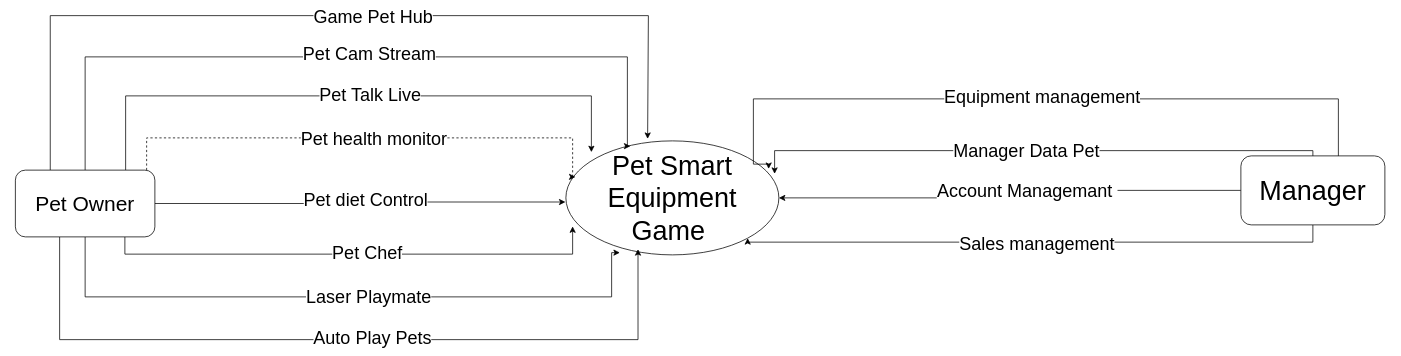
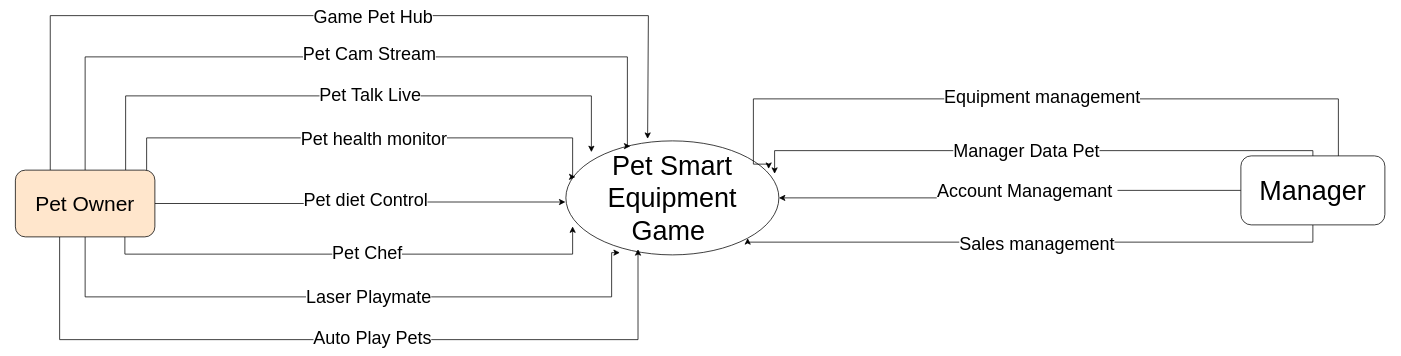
  <mxCell id="0" />
  <mxCell id="1" parent="0" />
  <mxCell id="2" value="&lt;font style=&quot;font-size: 36px;&quot;&gt;Pet Smart Equipment Game&amp;nbsp;&lt;/font&gt;" style="ellipse;whiteSpace=wrap;html=1;" vertex="1" parent="1"><mxGeometry x="754" y="187" width="284" height="152" as="geometry" /></mxCell>
  <mxCell id="3" style="edgeStyle=orthogonalEdgeStyle;rounded=0;orthogonalLoop=1;jettySize=auto;html=1;" edge="1" parent="1" source="20"><mxGeometry relative="1" as="geometry"><mxPoint x="753.4" y="268.5" as="targetPoint" /><Array as="points"><mxPoint x="497" y="271" /><mxPoint x="753" y="269" /></Array></mxGeometry></mxCell>
  <mxCell id="4" value="Text" style="edgeLabel;html=1;align=center;verticalAlign=middle;resizable=0;points=[];" vertex="1" connectable="0" parent="3"><mxGeometry x="0.141" y="1" relative="1" as="geometry"><mxPoint x="-1" as="offset" /></mxGeometry></mxCell>
  <mxCell id="5" value="&lt;font style=&quot;font-size: 24px;&quot;&gt;Pet diet Control&lt;/font&gt;" style="edgeLabel;html=1;align=center;verticalAlign=middle;resizable=0;points=[];" vertex="1" connectable="0" parent="3"><mxGeometry x="-0.07" y="3" relative="1" as="geometry"><mxPoint x="25" y="-2" as="offset" /></mxGeometry></mxCell>
  <mxCell id="6" style="edgeStyle=orthogonalEdgeStyle;rounded=0;orthogonalLoop=1;jettySize=auto;html=1;" edge="1" parent="1" source="20"><mxGeometry relative="1" as="geometry"><mxPoint x="788" y="202" as="targetPoint" /><Array as="points"><mxPoint x="167" y="127" /><mxPoint x="788" y="127" /></Array></mxGeometry></mxCell>
  <mxCell id="7" value="&lt;span style=&quot;font-size: 24px;&quot;&gt;Pet Talk Live&lt;/span&gt;" style="edgeLabel;html=1;align=center;verticalAlign=middle;resizable=0;points=[];" vertex="1" connectable="0" parent="6"><mxGeometry x="0.022" y="2" relative="1" as="geometry"><mxPoint x="18" as="offset" /></mxGeometry></mxCell>
  <mxCell id="8" style="edgeStyle=orthogonalEdgeStyle;rounded=0;orthogonalLoop=1;jettySize=auto;html=1;" edge="1" parent="1" source="20"><mxGeometry relative="1" as="geometry"><mxPoint x="826" y="336" as="targetPoint" /><Array as="points"><mxPoint x="113" y="395" /><mxPoint x="815" y="395" /></Array></mxGeometry></mxCell>
  <mxCell id="9" value="&lt;font style=&quot;font-size: 24px;&quot;&gt;Laser Playmate&lt;/font&gt;" style="edgeLabel;html=1;align=center;verticalAlign=middle;resizable=0;points=[];" vertex="1" connectable="0" parent="8"><mxGeometry x="0.026" y="1" relative="1" as="geometry"><mxPoint x="20" as="offset" /></mxGeometry></mxCell>
  <mxCell id="10" style="edgeStyle=orthogonalEdgeStyle;rounded=0;orthogonalLoop=1;jettySize=auto;html=1;" edge="1" parent="1"><mxGeometry relative="1" as="geometry"><mxPoint x="763" y="301" as="targetPoint" /><mxPoint x="113" y="307" as="sourcePoint" /><Array as="points"><mxPoint x="166" y="307" /><mxPoint x="166" y="338" /><mxPoint x="763" y="338" /></Array></mxGeometry></mxCell>
  <mxCell id="11" value="&lt;font style=&quot;font-size: 24px;&quot;&gt;Pet Chef&lt;/font&gt;" style="edgeLabel;html=1;align=center;verticalAlign=middle;resizable=0;points=[];" vertex="1" connectable="0" parent="10"><mxGeometry x="0.135" y="-5" relative="1" as="geometry"><mxPoint x="-1" y="-7" as="offset" /></mxGeometry></mxCell>
- <mxCell id="12" style="edgeStyle=orthogonalEdgeStyle;rounded=0;orthogonalLoop=1;jettySize=auto;html=1;entryX=0.045;entryY=0.316;entryDx=0;entryDy=0;entryPerimeter=0;dashed=1;" edge="1" parent="1" source="20" target="2"><mxGeometry relative="1" as="geometry"><Array as="points"><mxPoint x="195" y="183" /><mxPoint x="763" y="183" /></Array></mxGeometry></mxCell>
+ <mxCell id="12" style="edgeStyle=orthogonalEdgeStyle;rounded=0;orthogonalLoop=1;jettySize=auto;html=1;entryX=0.045;entryY=0.316;entryDx=0;entryDy=0;entryPerimeter=0;" edge="1" parent="1" source="20" target="2"><mxGeometry relative="1" as="geometry"><Array as="points"><mxPoint x="195" y="183" /><mxPoint x="763" y="183" /></Array></mxGeometry></mxCell>
  <mxCell id="13" value="&lt;font style=&quot;font-size: 24px;&quot;&gt;Pet health monitor&lt;/font&gt;" style="edgeLabel;html=1;align=center;verticalAlign=middle;resizable=0;points=[];" vertex="1" connectable="0" parent="12"><mxGeometry x="0.034" y="-1" relative="1" as="geometry"><mxPoint as="offset" /></mxGeometry></mxCell>
  <mxCell id="14" style="edgeStyle=orthogonalEdgeStyle;rounded=0;orthogonalLoop=1;jettySize=auto;html=1;" edge="1" parent="1" source="20"><mxGeometry relative="1" as="geometry"><mxPoint x="840" y="194" as="targetPoint" /><Array as="points"><mxPoint x="113" y="75" /><mxPoint x="836" y="75" /></Array></mxGeometry></mxCell>
  <mxCell id="15" value="&lt;font style=&quot;font-size: 24px;&quot;&gt;Pet Cam Stream&lt;/font&gt;" style="edgeLabel;html=1;align=center;verticalAlign=middle;resizable=0;points=[];" vertex="1" connectable="0" parent="14"><mxGeometry x="0.063" y="-3" relative="1" as="geometry"><mxPoint x="-1" y="-7" as="offset" /></mxGeometry></mxCell>
  <mxCell id="16" style="edgeStyle=orthogonalEdgeStyle;rounded=0;orthogonalLoop=1;jettySize=auto;html=1;" edge="1" parent="1" source="20"><mxGeometry relative="1" as="geometry"><mxPoint x="850.182" y="331.455" as="targetPoint" /><Array as="points"><mxPoint x="79" y="452" /><mxPoint x="850" y="452" /></Array></mxGeometry></mxCell>
  <mxCell id="17" value="&lt;font style=&quot;font-size: 24px;&quot;&gt;Auto Play Pets&lt;/font&gt;" style="edgeLabel;html=1;align=center;verticalAlign=middle;resizable=0;points=[];" vertex="1" connectable="0" parent="16"><mxGeometry x="0.075" y="3" relative="1" as="geometry"><mxPoint as="offset" /></mxGeometry></mxCell>
  <mxCell id="18" style="edgeStyle=orthogonalEdgeStyle;rounded=0;orthogonalLoop=1;jettySize=auto;html=1;exitX=0.25;exitY=0;exitDx=0;exitDy=0;" edge="1" parent="1" source="20"><mxGeometry relative="1" as="geometry"><mxPoint x="863" y="184.333" as="targetPoint" /><Array as="points"><mxPoint x="67" y="20" /><mxPoint x="864" y="20" /><mxPoint x="864" y="184" /></Array></mxGeometry></mxCell>
  <mxCell id="19" value="&lt;font style=&quot;font-size: 24px;&quot;&gt;Game Pet Hub&lt;/font&gt;" style="edgeLabel;html=1;align=center;verticalAlign=middle;resizable=0;points=[];" vertex="1" connectable="0" parent="18"><mxGeometry x="0.086" y="-2" relative="1" as="geometry"><mxPoint x="2" y="-1" as="offset" /></mxGeometry></mxCell>
- <mxCell id="20" value="&lt;span style=&quot;font-size: 28px;&quot;&gt;Pet Owner&lt;/span&gt;" style="rounded=1;whiteSpace=wrap;html=1;" vertex="1" parent="1"><mxGeometry x="20" y="226" width="186" height="89" as="geometry" /></mxCell>
+ <mxCell id="20" value="&lt;span style=&quot;font-size: 28px;&quot;&gt;Pet Owner&lt;/span&gt;" style="rounded=1;whiteSpace=wrap;html=1;fillColor=#ffe6cc;" vertex="1" parent="1"><mxGeometry x="20" y="226" width="186" height="89" as="geometry" /></mxCell>
  <mxCell id="21" style="edgeStyle=orthogonalEdgeStyle;rounded=0;orthogonalLoop=1;jettySize=auto;html=1;entryX=1;entryY=0.5;entryDx=0;entryDy=0;" edge="1" parent="1" source="29" target="2"><mxGeometry relative="1" as="geometry"><mxPoint x="1056" y="263" as="targetPoint" /></mxGeometry></mxCell>
  <mxCell id="22" value="&lt;font style=&quot;font-size: 24px;&quot;&gt;Account Managemant&amp;nbsp;&lt;/font&gt;" style="edgeLabel;html=1;align=center;verticalAlign=middle;resizable=0;points=[];" vertex="1" connectable="0" parent="21"><mxGeometry x="-0.084" y="1" relative="1" as="geometry"><mxPoint x="1" y="-1" as="offset" /></mxGeometry></mxCell>
  <mxCell id="23" style="edgeStyle=orthogonalEdgeStyle;rounded=0;orthogonalLoop=1;jettySize=auto;html=1;entryX=0.952;entryY=0.246;entryDx=0;entryDy=0;entryPerimeter=0;" edge="1" parent="1" source="29" target="2"><mxGeometry relative="1" as="geometry"><Array as="points"><mxPoint x="1784" y="131" /><mxPoint x="1004" y="131" /><mxPoint x="1004" y="218" /><mxPoint x="1024" y="218" /></Array></mxGeometry></mxCell>
  <mxCell id="24" value="&lt;font style=&quot;font-size: 24px;&quot;&gt;Equipment management&lt;/font&gt;" style="edgeLabel;html=1;align=center;verticalAlign=middle;resizable=0;points=[];" vertex="1" connectable="0" parent="23"><mxGeometry x="-0.064" y="2" relative="1" as="geometry"><mxPoint x="-18" y="-5" as="offset" /></mxGeometry></mxCell>
  <mxCell id="25" style="edgeStyle=orthogonalEdgeStyle;rounded=0;orthogonalLoop=1;jettySize=auto;html=1;entryX=0.98;entryY=0.289;entryDx=0;entryDy=0;entryPerimeter=0;" edge="1" parent="1" source="29" target="2"><mxGeometry relative="1" as="geometry"><Array as="points"><mxPoint x="1750" y="200" /><mxPoint x="1032" y="200" /></Array></mxGeometry></mxCell>
  <mxCell id="26" value="&lt;font style=&quot;font-size: 24px;&quot;&gt;Manager Data Pet&lt;/font&gt;" style="edgeLabel;html=1;align=center;verticalAlign=middle;resizable=0;points=[];" vertex="1" connectable="0" parent="25"><mxGeometry x="0.033" relative="1" as="geometry"><mxPoint as="offset" /></mxGeometry></mxCell>
  <mxCell id="27" style="edgeStyle=orthogonalEdgeStyle;rounded=0;orthogonalLoop=1;jettySize=auto;html=1;entryX=1;entryY=1;entryDx=0;entryDy=0;" edge="1" parent="1" source="29" target="2"><mxGeometry relative="1" as="geometry"><Array as="points"><mxPoint x="1750" y="322" /><mxPoint x="997" y="322" /></Array></mxGeometry></mxCell>
  <mxCell id="28" value="&lt;font style=&quot;font-size: 24px;&quot;&gt;Sales management&lt;/font&gt;" style="edgeLabel;html=1;align=center;verticalAlign=middle;resizable=0;points=[];" vertex="1" connectable="0" parent="27"><mxGeometry x="0.002" y="2" relative="1" as="geometry"><mxPoint as="offset" /></mxGeometry></mxCell>
  <mxCell id="29" value="&lt;font style=&quot;font-size: 36px;&quot;&gt;Manager&lt;/font&gt;" style="rounded=1;whiteSpace=wrap;html=1;" vertex="1" parent="1"><mxGeometry x="1654" y="207" width="192" height="92" as="geometry" /></mxCell>
